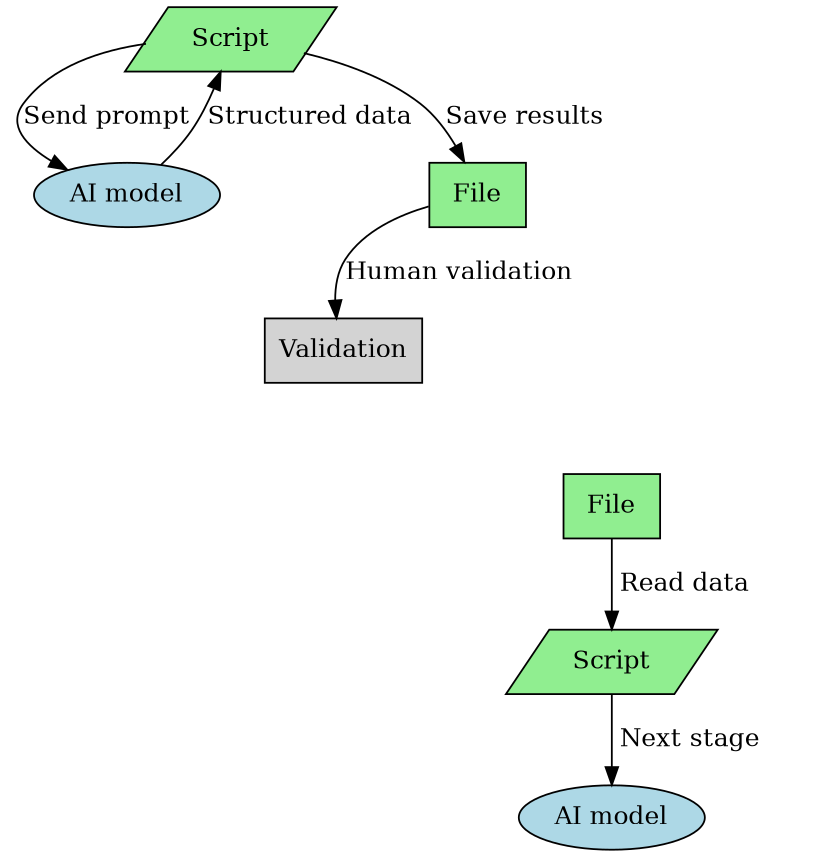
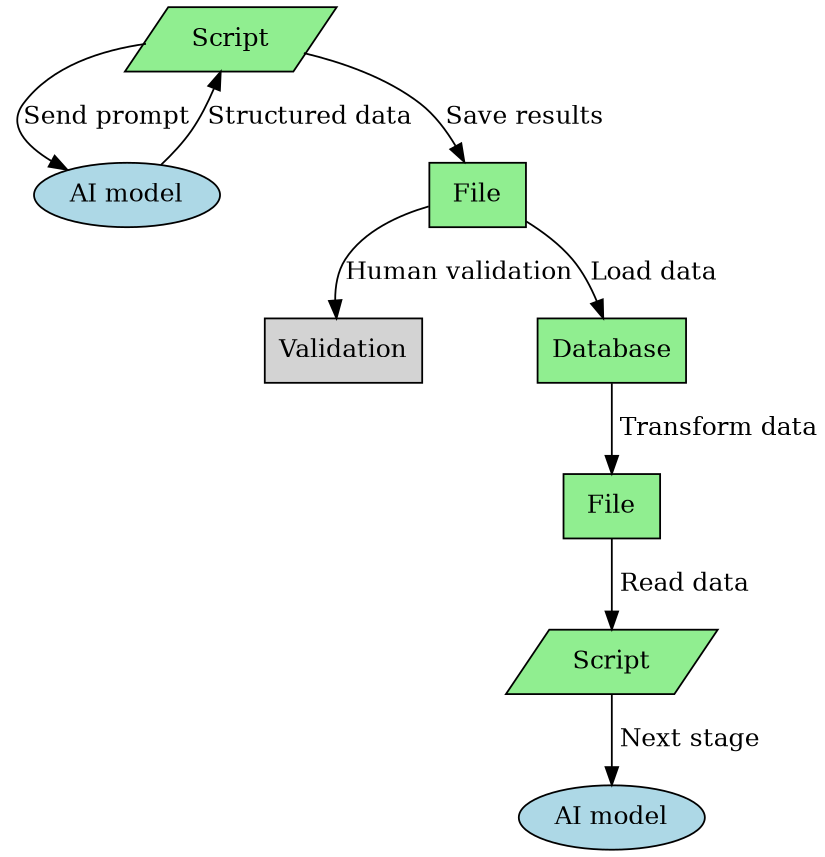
  digraph {
    node [fillcolor=lightgreen shape=box style=filled]
    n1 [label=Script shape=parallelogram]
    n2 [fillcolor=lightblue label="AI model" shape=""]
    n3 [label=File]
    n4 [fillcolor=lightgrey label=Validation]
+   n5 [label=Database]
    n6 [label=File]
    n7 [label=Script shape=parallelogram]
    n8 [fillcolor=lightblue label="AI model" shape=""]
    n1 -> n2 [label="Send prompt"]
    n1 -> n3 [label="Save results"]
    n2 -> n1 [label="Structured data"]
    n3 -> n4 [label="Human validation"]
+   n3 -> n5 [label="Load data"]
+   n5 -> n6 [label=" Transform data"]
    n6 -> n7 [label=" Read data"]
    n7 -> n8 [label=" Next stage"]
  }
